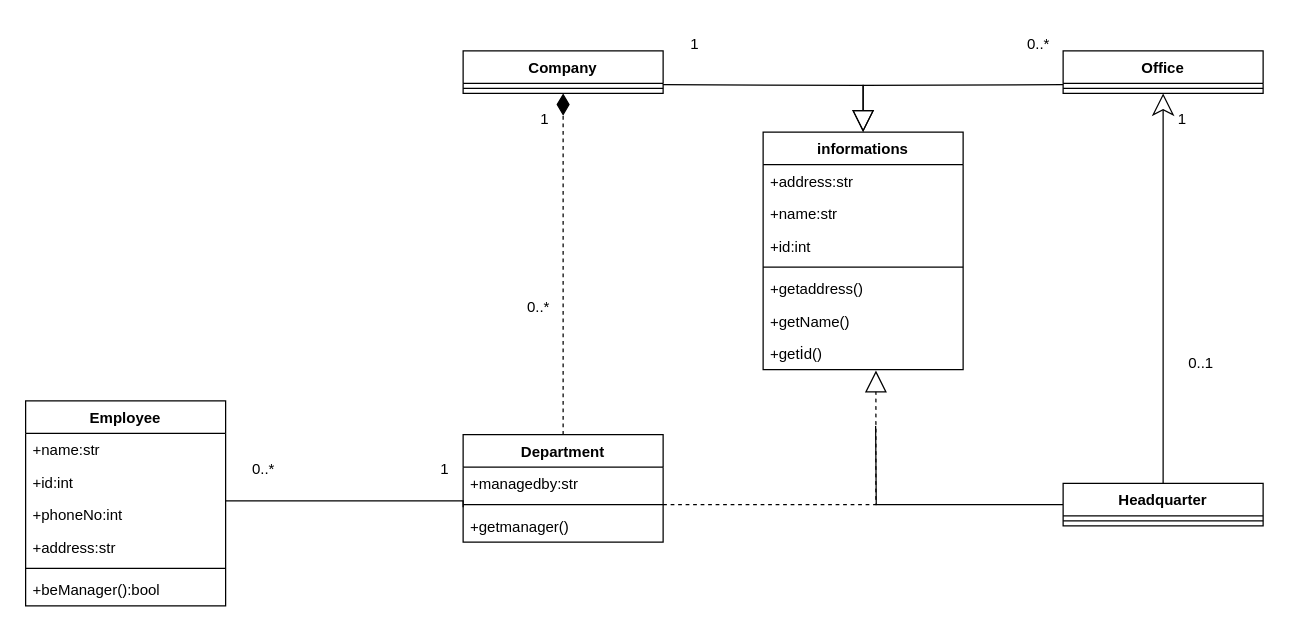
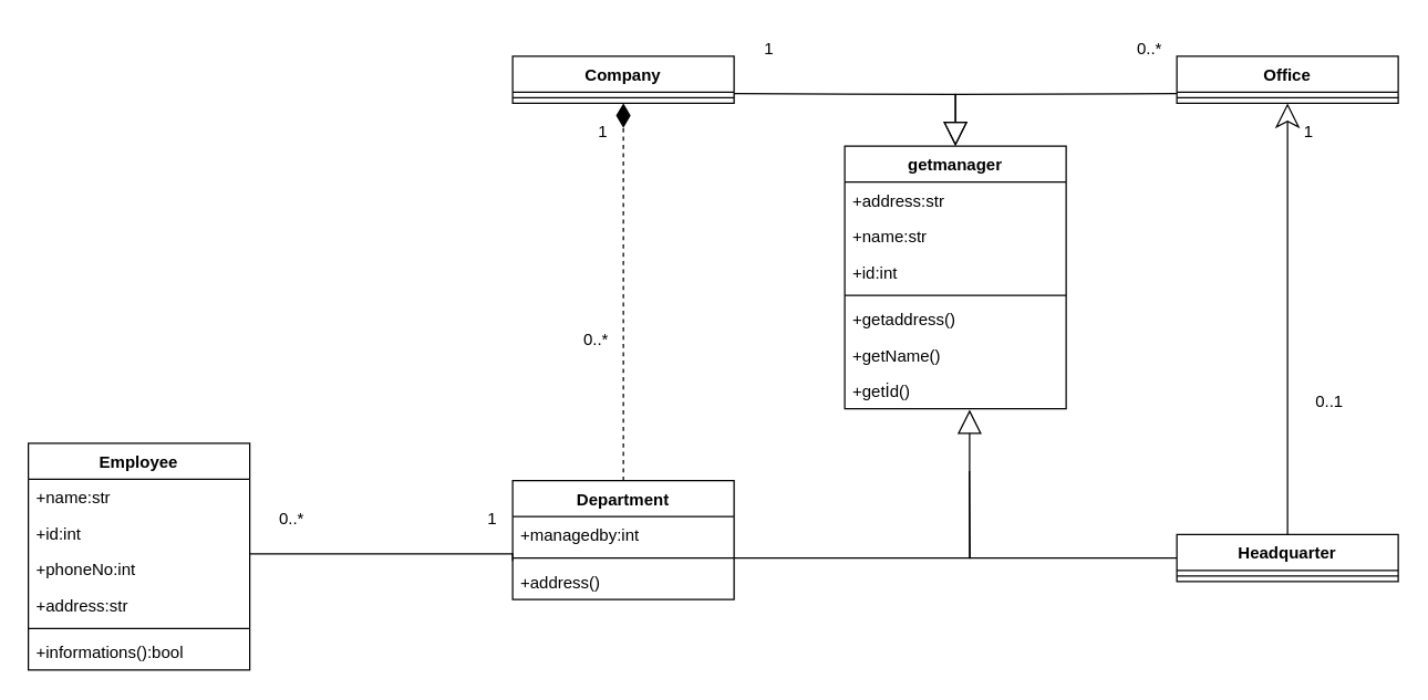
  <mxCell id="0" />
  <mxCell id="1" parent="0" />
  <mxCell id="2" value="Company&#10;" style="swimlane;fontStyle=1;align=center;verticalAlign=top;childLayout=stackLayout;horizontal=1;startSize=26;horizontalStack=0;resizeParent=1;resizeParentMax=0;resizeLast=0;collapsible=1;marginBottom=0;" vertex="1" parent="1"><mxGeometry x="370" y="40" width="160" height="34" as="geometry" /></mxCell>
  <mxCell id="3" value="" style="line;strokeWidth=1;fillColor=none;align=left;verticalAlign=middle;spacingTop=-1;spacingLeft=3;spacingRight=3;rotatable=0;labelPosition=right;points=[];portConstraint=eastwest;" vertex="1" parent="2"><mxGeometry y="26" width="160" height="8" as="geometry" /></mxCell>
  <mxCell id="4" value="Office" style="swimlane;fontStyle=1;align=center;verticalAlign=top;childLayout=stackLayout;horizontal=1;startSize=26;horizontalStack=0;resizeParent=1;resizeParentMax=0;resizeLast=0;collapsible=1;marginBottom=0;" vertex="1" parent="1"><mxGeometry x="850" y="40" width="160" height="34" as="geometry" /></mxCell>
  <mxCell id="5" value="" style="line;strokeWidth=1;fillColor=none;align=left;verticalAlign=middle;spacingTop=-1;spacingLeft=3;spacingRight=3;rotatable=0;labelPosition=right;points=[];portConstraint=eastwest;" vertex="1" parent="4"><mxGeometry y="26" width="160" height="8" as="geometry" /></mxCell>
  <mxCell id="6" style="edgeStyle=orthogonalEdgeStyle;rounded=0;orthogonalLoop=1;jettySize=auto;html=1;entryX=0.5;entryY=1;entryDx=0;entryDy=0;endArrow=diamondThin;endFill=1;endSize=15;strokeColor=default;strokeWidth=1;startSize=6;dashed=1;" edge="1" parent="1" source="8" target="2"><mxGeometry relative="1" as="geometry" /></mxCell>
- <mxCell id="7" style="edgeStyle=orthogonalEdgeStyle;rounded=0;orthogonalLoop=1;jettySize=auto;html=1;endArrow=block;endFill=0;startSize=6;endSize=15;strokeColor=default;strokeWidth=1;entryX=0.564;entryY=1.026;entryDx=0;entryDy=0;entryPerimeter=0;dashed=1;" edge="1" parent="1" source="8" target="39"><mxGeometry relative="1" as="geometry"><mxPoint x="700" y="330" as="targetPoint" /><Array as="points"><mxPoint x="700" y="403" /></Array></mxGeometry></mxCell>
+ <mxCell id="7" style="edgeStyle=orthogonalEdgeStyle;rounded=0;orthogonalLoop=1;jettySize=auto;html=1;endArrow=block;endFill=0;startSize=6;endSize=15;strokeColor=default;strokeWidth=1;entryX=0.564;entryY=1.026;entryDx=0;entryDy=0;entryPerimeter=0;" edge="1" parent="1" source="8" target="39"><mxGeometry relative="1" as="geometry"><mxPoint x="700" y="330" as="targetPoint" /><Array as="points"><mxPoint x="700" y="403" /></Array></mxGeometry></mxCell>
  <mxCell id="8" value="Department&#10;" style="swimlane;fontStyle=1;align=center;verticalAlign=top;childLayout=stackLayout;horizontal=1;startSize=26;horizontalStack=0;resizeParent=1;resizeParentMax=0;resizeLast=0;collapsible=1;marginBottom=0;" vertex="1" parent="1"><mxGeometry x="370" y="347" width="160" height="86" as="geometry" /></mxCell>
- <mxCell id="9" value="+managedby:str" style="text;strokeColor=none;fillColor=none;align=left;verticalAlign=top;spacingLeft=4;spacingRight=4;overflow=hidden;rotatable=0;points=[[0,0.5],[1,0.5]];portConstraint=eastwest;" vertex="1" parent="8"><mxGeometry y="26" width="160" height="26" as="geometry" /></mxCell>
+ <mxCell id="9" value="+managedby:int" style="text;strokeColor=none;fillColor=none;align=left;verticalAlign=top;spacingLeft=4;spacingRight=4;overflow=hidden;rotatable=0;points=[[0,0.5],[1,0.5]];portConstraint=eastwest;" vertex="1" parent="8"><mxGeometry y="26" width="160" height="26" as="geometry" /></mxCell>
  <mxCell id="10" value="" style="line;strokeWidth=1;fillColor=none;align=left;verticalAlign=middle;spacingTop=-1;spacingLeft=3;spacingRight=3;rotatable=0;labelPosition=right;points=[];portConstraint=eastwest;" vertex="1" parent="8"><mxGeometry y="52" width="160" height="8" as="geometry" /></mxCell>
- <mxCell id="11" value="+getmanager()" style="text;strokeColor=none;fillColor=none;align=left;verticalAlign=top;spacingLeft=4;spacingRight=4;overflow=hidden;rotatable=0;points=[[0,0.5],[1,0.5]];portConstraint=eastwest;" vertex="1" parent="8"><mxGeometry y="60" width="160" height="26" as="geometry" /></mxCell>
+ <mxCell id="11" value="+address()" style="text;strokeColor=none;fillColor=none;align=left;verticalAlign=top;spacingLeft=4;spacingRight=4;overflow=hidden;rotatable=0;points=[[0,0.5],[1,0.5]];portConstraint=eastwest;" vertex="1" parent="8"><mxGeometry y="60" width="160" height="26" as="geometry" /></mxCell>
  <mxCell id="12" value="1" style="text;html=1;align=center;verticalAlign=middle;resizable=0;points=[];autosize=1;strokeColor=none;fillColor=none;" vertex="1" parent="1"><mxGeometry x="540" width="30" height="30" as="geometry" y="20" /></mxCell>
  <mxCell id="13" value="0..*" style="text;html=1;align=center;verticalAlign=middle;resizable=0;points=[];autosize=1;strokeColor=none;fillColor=none;" vertex="1" parent="1"><mxGeometry x="810" width="40" height="30" as="geometry" y="20" /></mxCell>
  <mxCell id="14" value="0..*" style="text;html=1;align=center;verticalAlign=middle;resizable=0;points=[];autosize=1;strokeColor=none;fillColor=none;" vertex="1" parent="1"><mxGeometry x="410" y="230" width="40" height="30" as="geometry" /></mxCell>
  <mxCell id="15" value="1" style="text;html=1;align=center;verticalAlign=middle;resizable=0;points=[];autosize=1;strokeColor=none;fillColor=none;" vertex="1" parent="1"><mxGeometry x="420" y="80" width="30" height="30" as="geometry" /></mxCell>
  <mxCell id="16" style="edgeStyle=orthogonalEdgeStyle;rounded=0;orthogonalLoop=1;jettySize=auto;html=1;endArrow=none;endFill=0;startSize=6;endSize=15;strokeColor=default;strokeWidth=1;entryX=0;entryY=0.75;entryDx=0;entryDy=0;entryPerimeter=0;" edge="1" parent="1" source="17" target="10"><mxGeometry relative="1" as="geometry"><mxPoint x="360" y="342" as="targetPoint" /><Array as="points"><mxPoint x="370" y="400" /></Array></mxGeometry></mxCell>
  <mxCell id="17" value="Employee" style="swimlane;fontStyle=1;align=center;verticalAlign=top;childLayout=stackLayout;horizontal=1;startSize=26;horizontalStack=0;resizeParent=1;resizeParentMax=0;resizeLast=0;collapsible=1;marginBottom=0;perimeterSpacing=0;strokeWidth=1;" vertex="1" parent="1"><mxGeometry x="20" y="320" width="160" height="164" as="geometry"><mxRectangle x="70" y="390" width="100" height="30" as="alternateBounds" /></mxGeometry></mxCell>
  <mxCell id="18" value="+name:str&#10;" style="text;strokeColor=none;fillColor=none;align=left;verticalAlign=top;spacingLeft=4;spacingRight=4;overflow=hidden;rotatable=0;points=[[0,0.5],[1,0.5]];portConstraint=eastwest;" vertex="1" parent="17"><mxGeometry y="26" width="160" height="26" as="geometry" /></mxCell>
  <mxCell id="19" value="+id:int" style="text;strokeColor=none;fillColor=none;align=left;verticalAlign=top;spacingLeft=4;spacingRight=4;overflow=hidden;rotatable=0;points=[[0,0.5],[1,0.5]];portConstraint=eastwest;" vertex="1" parent="17"><mxGeometry y="52" width="160" height="26" as="geometry" /></mxCell>
  <mxCell id="20" value="+phoneNo:int&#10;" style="text;strokeColor=none;fillColor=none;align=left;verticalAlign=top;spacingLeft=4;spacingRight=4;overflow=hidden;rotatable=0;points=[[0,0.5],[1,0.5]];portConstraint=eastwest;" vertex="1" parent="17"><mxGeometry y="78" width="160" height="26" as="geometry" /></mxCell>
  <mxCell id="21" value="+address:str&#10;" style="text;strokeColor=none;fillColor=none;align=left;verticalAlign=top;spacingLeft=4;spacingRight=4;overflow=hidden;rotatable=0;points=[[0,0.5],[1,0.5]];portConstraint=eastwest;" vertex="1" parent="17"><mxGeometry y="104" width="160" height="26" as="geometry" /></mxCell>
  <mxCell id="22" value="" style="line;strokeWidth=1;fillColor=none;align=left;verticalAlign=middle;spacingTop=-1;spacingLeft=3;spacingRight=3;rotatable=0;labelPosition=right;points=[];portConstraint=eastwest;" vertex="1" parent="17"><mxGeometry y="130" width="160" height="8" as="geometry" /></mxCell>
- <mxCell id="23" value="+beManager():bool" style="text;strokeColor=none;fillColor=none;align=left;verticalAlign=top;spacingLeft=4;spacingRight=4;overflow=hidden;rotatable=0;points=[[0,0.5],[1,0.5]];portConstraint=eastwest;" vertex="1" parent="17"><mxGeometry y="138" width="160" height="26" as="geometry" /></mxCell>
+ <mxCell id="23" value="+informations():bool" style="text;strokeColor=none;fillColor=none;align=left;verticalAlign=top;spacingLeft=4;spacingRight=4;overflow=hidden;rotatable=0;points=[[0,0.5],[1,0.5]];portConstraint=eastwest;" vertex="1" parent="17"><mxGeometry y="138" width="160" height="26" as="geometry" /></mxCell>
  <mxCell id="24" value="1" style="text;html=1;align=center;verticalAlign=middle;resizable=0;points=[];autosize=1;strokeColor=none;fillColor=none;" vertex="1" parent="1"><mxGeometry x="340" y="360" width="30" height="30" as="geometry" /></mxCell>
  <mxCell id="25" value="0..*" style="text;html=1;align=center;verticalAlign=middle;resizable=0;points=[];autosize=1;strokeColor=none;fillColor=none;" vertex="1" parent="1"><mxGeometry x="190" y="360" width="40" height="30" as="geometry" /></mxCell>
  <mxCell id="26" style="edgeStyle=orthogonalEdgeStyle;rounded=0;orthogonalLoop=1;jettySize=auto;html=1;endArrow=classic;endFill=0;endSize=15;strokeColor=default;strokeWidth=1;entryX=0.5;entryY=1;entryDx=0;entryDy=0;" edge="1" parent="1" source="28" target="4"><mxGeometry relative="1" as="geometry"><mxPoint x="790" y="180" as="targetPoint" /></mxGeometry></mxCell>
  <mxCell id="27" style="edgeStyle=orthogonalEdgeStyle;rounded=0;orthogonalLoop=1;jettySize=auto;html=1;endArrow=none;endFill=0;startSize=6;endSize=15;strokeColor=default;strokeWidth=1;" edge="1" parent="1" source="28"><mxGeometry relative="1" as="geometry"><mxPoint x="700" y="340" as="targetPoint" /></mxGeometry></mxCell>
  <mxCell id="28" value="Headquarter" style="swimlane;fontStyle=1;align=center;verticalAlign=top;childLayout=stackLayout;horizontal=1;startSize=26;horizontalStack=0;resizeParent=1;resizeParentMax=0;resizeLast=0;collapsible=1;marginBottom=0;" vertex="1" parent="1"><mxGeometry x="850" y="386" width="160" height="34" as="geometry" /></mxCell>
  <mxCell id="29" value="" style="line;strokeWidth=1;fillColor=none;align=left;verticalAlign=middle;spacingTop=-1;spacingLeft=3;spacingRight=3;rotatable=0;labelPosition=right;points=[];portConstraint=eastwest;" vertex="1" parent="28"><mxGeometry y="26" width="160" height="8" as="geometry" /></mxCell>
  <mxCell id="30" value="1" style="text;html=1;align=center;verticalAlign=middle;resizable=0;points=[];autosize=1;strokeColor=none;fillColor=none;" vertex="1" parent="1"><mxGeometry x="930" y="80" width="30" height="30" as="geometry" /></mxCell>
  <mxCell id="31" value="0..1" style="text;html=1;align=center;verticalAlign=middle;resizable=0;points=[];autosize=1;strokeColor=none;fillColor=none;" vertex="1" parent="1"><mxGeometry x="940" y="275" width="40" height="30" as="geometry" /></mxCell>
- <mxCell id="32" value="informations" style="swimlane;fontStyle=1;align=center;verticalAlign=top;childLayout=stackLayout;horizontal=1;startSize=26;horizontalStack=0;resizeParent=1;resizeParentMax=0;resizeLast=0;collapsible=1;marginBottom=0;" vertex="1" parent="1"><mxGeometry x="610" y="105" width="160" height="190" as="geometry" /></mxCell>
+ <mxCell id="32" value="getmanager" style="swimlane;fontStyle=1;align=center;verticalAlign=top;childLayout=stackLayout;horizontal=1;startSize=26;horizontalStack=0;resizeParent=1;resizeParentMax=0;resizeLast=0;collapsible=1;marginBottom=0;" vertex="1" parent="1"><mxGeometry x="610" y="105" width="160" height="190" as="geometry" /></mxCell>
  <mxCell id="33" value="+address:str&#10;" style="text;strokeColor=none;fillColor=none;align=left;verticalAlign=top;spacingLeft=4;spacingRight=4;overflow=hidden;rotatable=0;points=[[0,0.5],[1,0.5]];portConstraint=eastwest;" vertex="1" parent="32"><mxGeometry y="26" width="160" height="26" as="geometry" /></mxCell>
  <mxCell id="34" value="+name:str&#10;" style="text;strokeColor=none;fillColor=none;align=left;verticalAlign=top;spacingLeft=4;spacingRight=4;overflow=hidden;rotatable=0;points=[[0,0.5],[1,0.5]];portConstraint=eastwest;" vertex="1" parent="32"><mxGeometry y="52" width="160" height="26" as="geometry" /></mxCell>
  <mxCell id="35" value="+id:int" style="text;strokeColor=none;fillColor=none;align=left;verticalAlign=top;spacingLeft=4;spacingRight=4;overflow=hidden;rotatable=0;points=[[0,0.5],[1,0.5]];portConstraint=eastwest;" vertex="1" parent="32"><mxGeometry y="78" width="160" height="26" as="geometry" /></mxCell>
  <mxCell id="36" value="" style="line;strokeWidth=1;fillColor=none;align=left;verticalAlign=middle;spacingTop=-1;spacingLeft=3;spacingRight=3;rotatable=0;labelPosition=right;points=[];portConstraint=eastwest;" vertex="1" parent="32"><mxGeometry y="104" width="160" height="8" as="geometry" /></mxCell>
  <mxCell id="37" value="+getaddress()" style="text;strokeColor=none;fillColor=none;align=left;verticalAlign=top;spacingLeft=4;spacingRight=4;overflow=hidden;rotatable=0;points=[[0,0.5],[1,0.5]];portConstraint=eastwest;" vertex="1" parent="32"><mxGeometry y="112" width="160" height="26" as="geometry" /></mxCell>
  <mxCell id="38" value="+getName()" style="text;strokeColor=none;fillColor=none;align=left;verticalAlign=top;spacingLeft=4;spacingRight=4;overflow=hidden;rotatable=0;points=[[0,0.5],[1,0.5]];portConstraint=eastwest;" vertex="1" parent="32"><mxGeometry y="138" width="160" height="26" as="geometry" /></mxCell>
  <mxCell id="39" value="+getİd()" style="text;strokeColor=none;fillColor=none;align=left;verticalAlign=top;spacingLeft=4;spacingRight=4;overflow=hidden;rotatable=0;points=[[0,0.5],[1,0.5]];portConstraint=eastwest;" vertex="1" parent="32"><mxGeometry y="164" width="160" height="26" as="geometry" /></mxCell>
  <mxCell id="40" style="edgeStyle=orthogonalEdgeStyle;rounded=0;orthogonalLoop=1;jettySize=auto;html=1;endArrow=block;endFill=0;startSize=6;endSize=15;strokeColor=default;strokeWidth=1;" edge="1" parent="1" target="32"><mxGeometry relative="1" as="geometry"><mxPoint x="850" y="67.059" as="sourcePoint" /></mxGeometry></mxCell>
  <mxCell id="41" style="edgeStyle=orthogonalEdgeStyle;rounded=0;orthogonalLoop=1;jettySize=auto;html=1;entryX=0.5;entryY=0;entryDx=0;entryDy=0;endArrow=block;endFill=0;startSize=6;endSize=15;strokeColor=default;strokeWidth=1;" edge="1" parent="1" target="32"><mxGeometry relative="1" as="geometry"><mxPoint x="530" y="67.059" as="sourcePoint" /></mxGeometry></mxCell>
